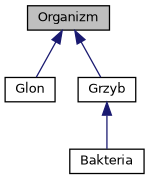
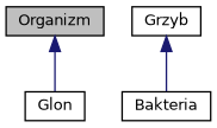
  digraph {
    node [color=black fillcolor=white fontname=Helvetica fontsize=10 shape=record style=filled]
    edge [color=midnightblue dir=back fontname=Helvetica fontsize=10 labelfontname=Helvetica labelfontsize=10 style=solid]
    n1 [fillcolor=grey75 fontcolor=black height=0.2 label=Organizm width=0.4]
    n2 [height=0.2 label=Glon width=0.4]
    n3 [height=0.2 label=Grzyb width=0.4]
    n4 [height=0.2 label=Bakteria width=0.4]
    n1 -> n2
-   n1 -> n3
    n3 -> n4
  }
